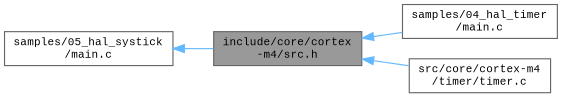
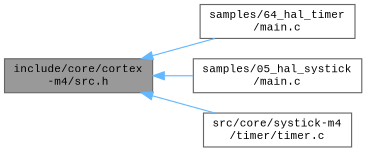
  digraph {
    fontname="Liberation Mono"
    rankdir=LR
    node [color=grey40 fillcolor=white fontname="Liberation Mono" fontsize=10 shape=box style=filled]
    edge [color=steelblue1 dir=back fontname="Liberation Mono" fontsize=10 labelfontname=Helvetica labelfontsize=10 style=solid]
    n1 [color=gray40 fillcolor=grey60 fontcolor=black height=0.2 label="include/core/cortex\l-m4/src.h" width=0.4]
-   n2 [height=0.2 label="samples/04_hal_timer\l/main.c" width=0.4]
+   n2 [height=0.2 label="samples/64_hal_timer\l/main.c" width=0.4]
    n3 [height=0.2 label="samples/05_hal_systick\l/main.c" width=0.4]
-   n4 [height=0.2 label="src/core/cortex-m4\l/timer/timer.c" width=0.4]
+   n4 [height=0.2 label="src/core/systick-m4\l/timer/timer.c" width=0.4]
    n1 -> n2
-   n3 -> n1
+   n1 -> n3
    n1 -> n4
  }
